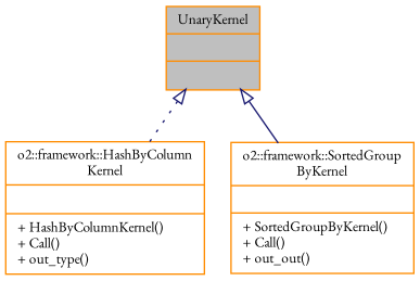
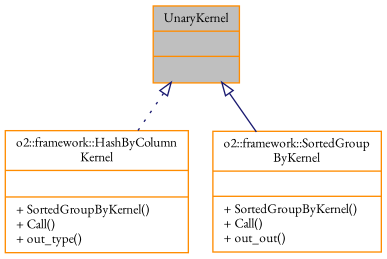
  digraph {
    fontname="EB Garamond"
    node [color=darkorange fontname="EB Garamond" fontsize=10 shape=record]
    edge [arrowtail=onormal color=midnightblue dir=back fontname="EB Garamond" fontsize=10 labelfontname=Helvetica labelfontsize=10]
    n1 [fillcolor=grey75 fontcolor=black height=0.2 label="{UnaryKernel\n||}" style=filled width=0.4]
-   n2 [height=0.2 label="{o2::framework::HashByColumn\lKernel\n||+ HashByColumnKernel()\l+ Call()\l+ out_type()\l}" width=0.4]
+   n2 [height=0.2 label="{o2::framework::HashByColumn\lKernel\n||+ SortedGroupByKernel()\l+ Call()\l+ out_type()\l}" width=0.4]
    n3 [height=0.2 label="{o2::framework::SortedGroup\lByKernel\n||+ SortedGroupByKernel()\l+ Call()\l+ out_out()\l}" width=0.4]
    n1 -> n2 [style=dotted]
    n1 -> n3 [style=solid]
  }
